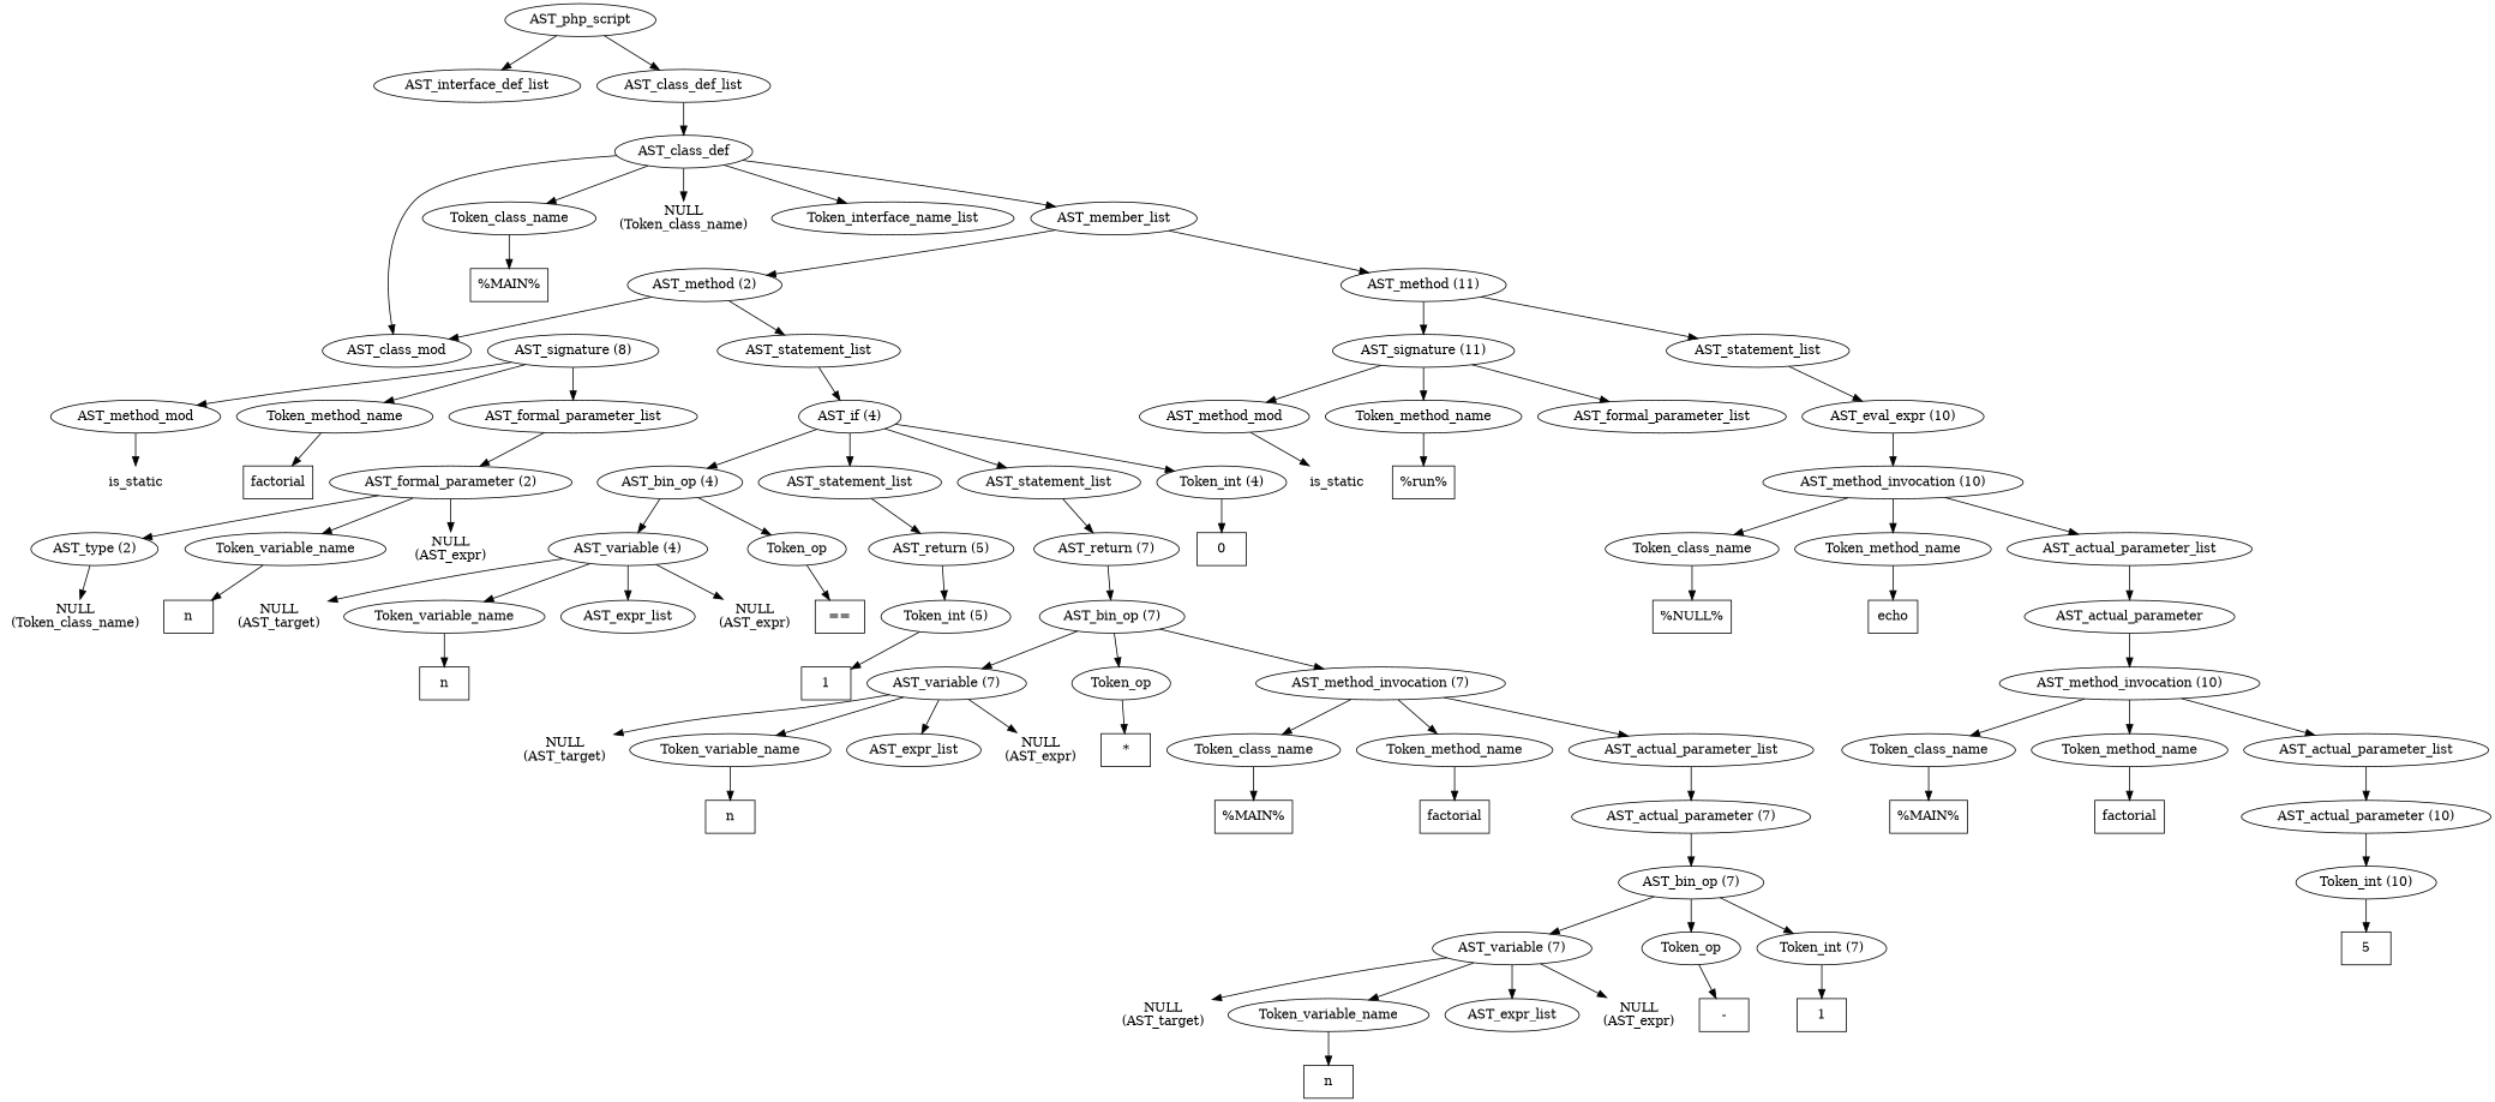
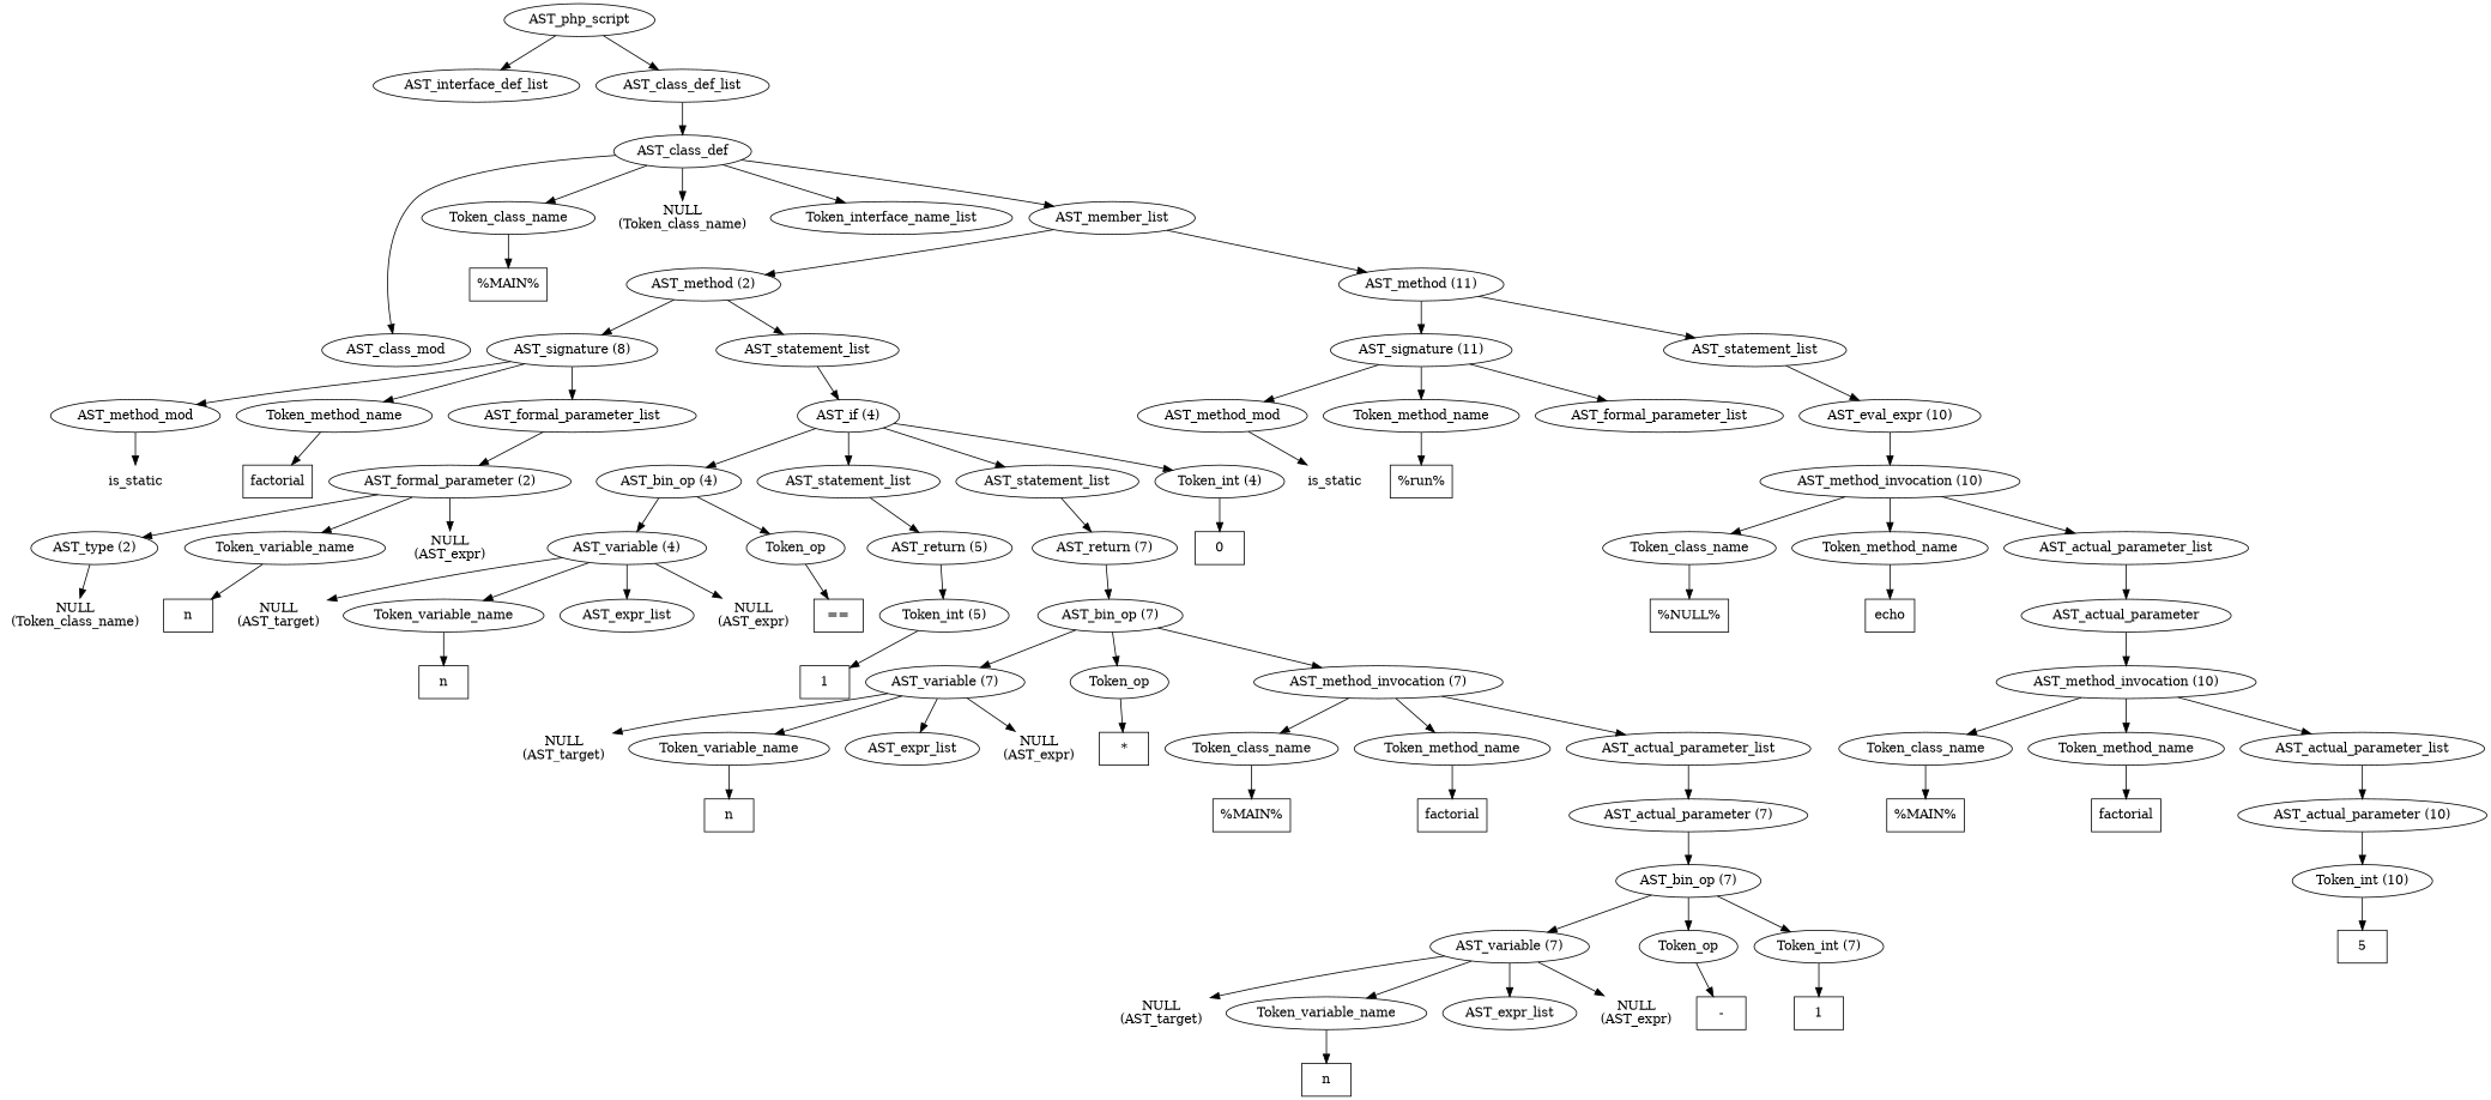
  digraph {
    n1 [label=AST_php_script]
    n2 [label=AST_interface_def_list]
    n3 [label=AST_class_def_list]
    n4 [label=AST_class_def]
    n5 [label=AST_class_mod]
    n6 [label=Token_class_name]
    n7 [label="NULL\n(Token_class_name)" shape=plaintext]
    n8 [label=Token_interface_name_list]
    n9 [label=AST_member_list]
    n10 [label="%MAIN%" shape=box]
    n11 [label="AST_method (2)"]
    n12 [label="AST_method (11)"]
    n13 [label="AST_signature (8)"]
    n14 [label=AST_statement_list]
    n15 [label="AST_signature (11)"]
    n16 [label=AST_statement_list]
    n17 [label=AST_method_mod]
    n18 [label=Token_method_name]
    n19 [label=AST_formal_parameter_list]
    n20 [label="AST_if (4)"]
    n21 [label=is_static shape=plaintext]
    n22 [label=factorial shape=box]
    n23 [label="AST_formal_parameter (2)"]
    n24 [label="AST_type (2)"]
    n25 [label=Token_variable_name]
    n26 [label="NULL\n(AST_expr)" shape=plaintext]
    n27 [label="NULL\n(Token_class_name)" shape=plaintext]
    n28 [label=n shape=box]
    n29 [label="AST_bin_op (4)"]
    n30 [label=AST_statement_list]
    n31 [label=AST_statement_list]
    n32 [label="Token_int (4)"]
    n33 [label="AST_variable (4)"]
    n34 [label=Token_op]
    n35 [label="AST_return (5)"]
    n36 [label="AST_return (7)"]
    n37 [label="NULL\n(AST_target)" shape=plaintext]
    n38 [label=Token_variable_name]
    n39 [label=AST_expr_list]
    n40 [label="NULL\n(AST_expr)" shape=plaintext]
    n41 [label="==" shape=box]
    n42 [label=0 shape=box]
    n43 [label=n shape=box]
    n44 [label="Token_int (5)"]
    n45 [label=1 shape=box]
    n46 [label="AST_bin_op (7)"]
    n47 [label="AST_variable (7)"]
    n48 [label=Token_op]
    n49 [label="AST_method_invocation (7)"]
    n50 [label="NULL\n(AST_target)" shape=plaintext]
    n51 [label=Token_variable_name]
    n52 [label=AST_expr_list]
    n53 [label="NULL\n(AST_expr)" shape=plaintext]
    n54 [label="*" shape=box]
    n55 [label=Token_class_name]
    n56 [label=Token_method_name]
    n57 [label=AST_actual_parameter_list]
    n58 [label=n shape=box]
    n59 [label="%MAIN%" shape=box]
    n60 [label=factorial shape=box]
    n61 [label="AST_actual_parameter (7)"]
    n62 [label="AST_bin_op (7)"]
    n63 [label="AST_variable (7)"]
    n64 [label=Token_op]
    n65 [label="Token_int (7)"]
    n66 [label="NULL\n(AST_target)" shape=plaintext]
    n67 [label=Token_variable_name]
    n68 [label=AST_expr_list]
    n69 [label="NULL\n(AST_expr)" shape=plaintext]
    n70 [label="-" shape=box]
    n71 [label=1 shape=box]
    n72 [label=n shape=box]
    n73 [label=AST_method_mod]
    n74 [label=Token_method_name]
    n75 [label=AST_formal_parameter_list]
    n76 [label="AST_eval_expr (10)"]
    n77 [label=is_static shape=plaintext]
    n78 [label="%run%" shape=box]
    n79 [label="AST_method_invocation (10)"]
    n80 [label=Token_class_name]
    n81 [label=Token_method_name]
    n82 [label=AST_actual_parameter_list]
    n83 [label="%NULL%" shape=box]
    n84 [label=echo shape=box]
    n85 [label=AST_actual_parameter]
    n86 [label="AST_method_invocation (10)"]
    n87 [label=Token_class_name]
    n88 [label=Token_method_name]
    n89 [label=AST_actual_parameter_list]
    n90 [label="%MAIN%" shape=box]
    n91 [label=factorial shape=box]
    n92 [label="AST_actual_parameter (10)"]
    n93 [label="Token_int (10)"]
    n94 [label=5 shape=box]
    n1 -> n2
    n1 -> n3
    n3 -> n4
    n4 -> n5
    n4 -> n6
    n4 -> n7
    n4 -> n8
    n4 -> n9
    n6 -> n10
    n9 -> n11
    n9 -> n12
-   n11 -> n5
+   n11 -> n13
    n11 -> n14
    n12 -> n15
    n12 -> n16
    n13 -> n17
    n13 -> n18
    n13 -> n19
    n14 -> n20
    n15 -> n73
    n15 -> n74
    n15 -> n75
    n16 -> n76
    n17 -> n21
    n18 -> n22
    n19 -> n23
    n20 -> n29
    n20 -> n30
    n20 -> n31
    n20 -> n32
    n23 -> n24
    n23 -> n25
    n23 -> n26
    n24 -> n27
    n25 -> n28
    n29 -> n33
    n29 -> n34
    n30 -> n35
    n31 -> n36
    n32 -> n42
    n33 -> n37
    n33 -> n38
    n33 -> n39
    n33 -> n40
    n34 -> n41
    n35 -> n44
    n36 -> n46
    n38 -> n43
    n44 -> n45
    n46 -> n47
    n46 -> n48
    n46 -> n49
    n47 -> n50
    n47 -> n51
    n47 -> n52
    n47 -> n53
    n48 -> n54
    n49 -> n55
    n49 -> n56
    n49 -> n57
    n51 -> n58
    n55 -> n59
    n56 -> n60
    n57 -> n61
    n61 -> n62
    n62 -> n63
    n62 -> n64
    n62 -> n65
    n63 -> n66
    n63 -> n67
    n63 -> n68
    n63 -> n69
    n64 -> n70
    n65 -> n71
    n67 -> n72
    n73 -> n77
    n74 -> n78
    n76 -> n79
    n79 -> n80
    n79 -> n81
    n79 -> n82
    n80 -> n83
    n81 -> n84
    n82 -> n85
    n85 -> n86
    n86 -> n87
    n86 -> n88
    n86 -> n89
    n87 -> n90
    n88 -> n91
    n89 -> n92
    n92 -> n93
    n93 -> n94
  }
